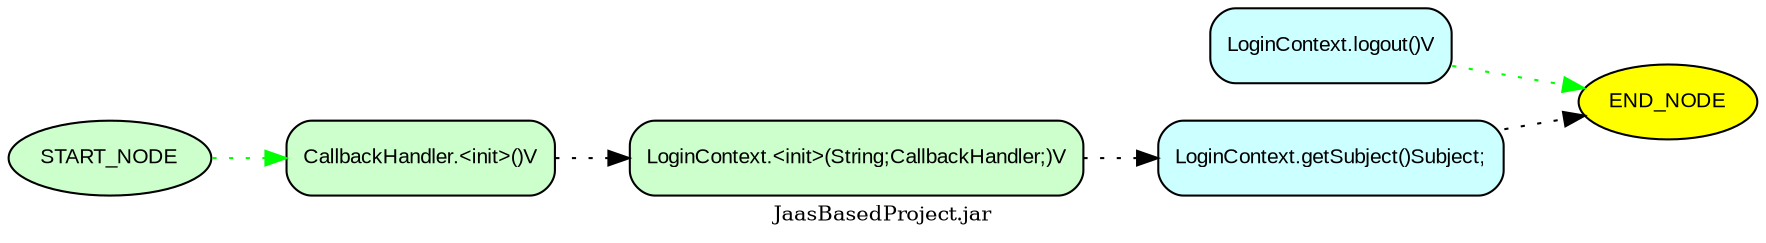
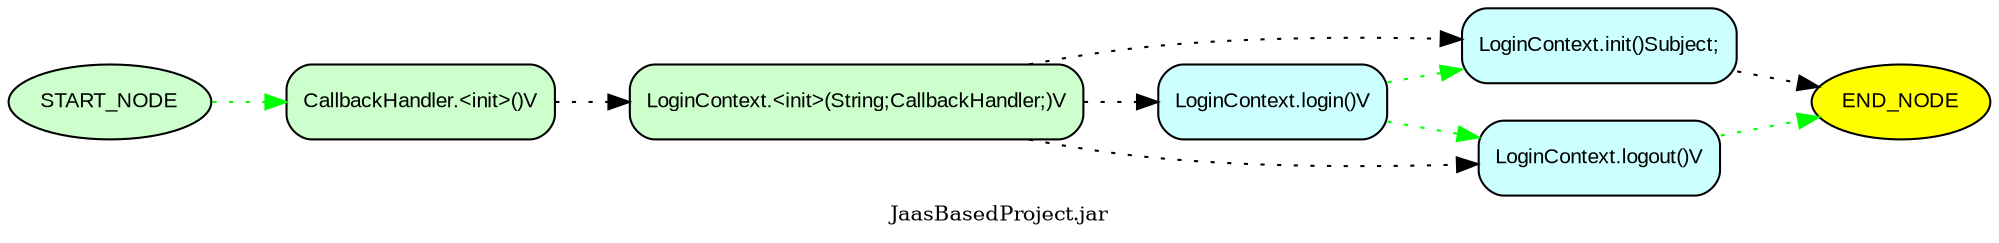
  digraph {
    fontsize=10
    label="JaasBasedProject.jar"
    rankdir=LR
    node [color=black fillcolor="#CCFFCC" fontcolor=black fontname=Arial fontsize=10 shape=box style="rounded,filled"]
    edge [color=black fontcolor=black fontname=Arial fontsize=10 style=dotted]
    "CallbackHandler.<init>()V"
    "LoginContext.<init>(String;CallbackHandler;)V"
-   "LoginContext.getSubject()Subject;" [fillcolor="#CCFFFF"]
+   "LoginContext.getSubject()Subject;" [fillcolor="#CCFFFF" label="LoginContext.init()Subject;"]
+   "LoginContext.login()V" [fillcolor="#CCFFFF"]
    "LoginContext.logout()V" [fillcolor="#CCFFFF"]
    END_NODE [fillcolor=yellow shape=oval]
    START_NODE [shape=oval]
    "CallbackHandler.<init>()V" -> "LoginContext.<init>(String;CallbackHandler;)V"
    "LoginContext.<init>(String;CallbackHandler;)V" -> "LoginContext.getSubject()Subject;"
+   "LoginContext.<init>(String;CallbackHandler;)V" -> "LoginContext.login()V"
+   "LoginContext.<init>(String;CallbackHandler;)V" -> "LoginContext.logout()V"
    "LoginContext.getSubject()Subject;" -> END_NODE
+   "LoginContext.login()V" -> "LoginContext.getSubject()Subject;" [color=green]
+   "LoginContext.login()V" -> "LoginContext.logout()V" [color=green]
    "LoginContext.logout()V" -> END_NODE [color=green]
    START_NODE -> "CallbackHandler.<init>()V" [color=green]
  }
